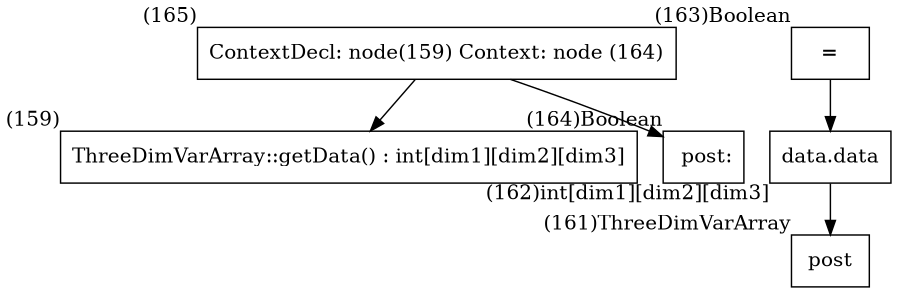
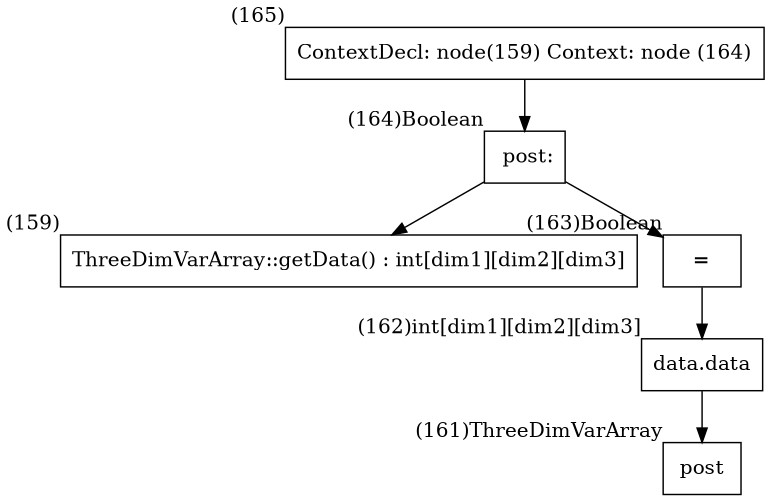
  digraph {
    node [shape=box]
    n1 [label="ContextDecl: node(159) Context: node (164)" xlabel="(165)"]
    n2 [label="ThreeDimVarArray::getData() : int[dim1][dim2][dim3]" xlabel="(159)"]
    n3 [label=" post:" xlabel="(164)Boolean"]
    n4 [label="=" xlabel="(163)Boolean"]
    n5 [label="data.data" xlabel="(162)int[dim1][dim2][dim3]"]
    n6 [label=post xlabel="(161)ThreeDimVarArray"]
-   n1 -> n2
+   n3 -> n2
    n1 -> n3
+   n3 -> n4
    n4 -> n5
    n5 -> n6
  }
